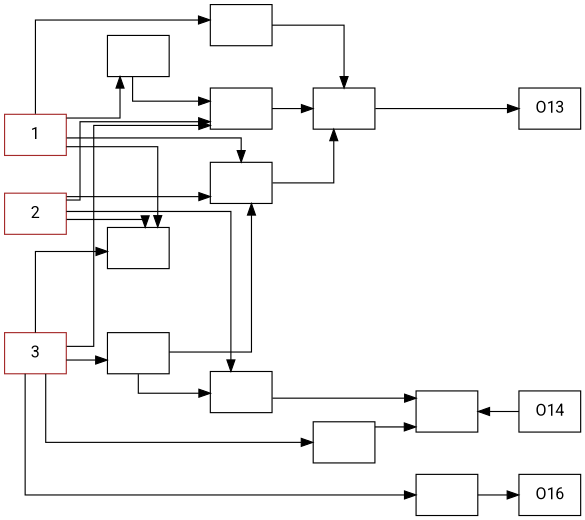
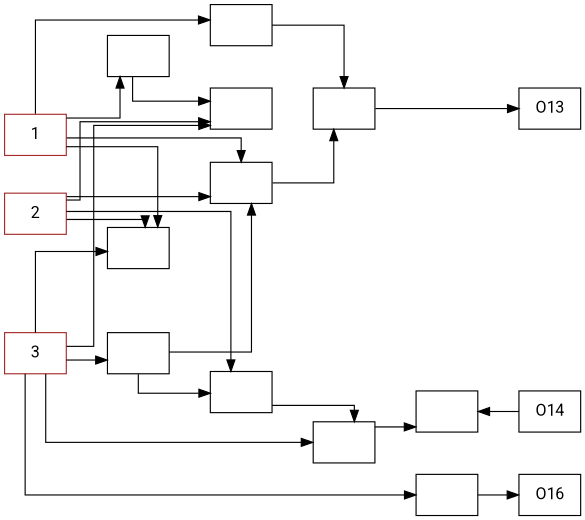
  digraph {
    fontname=Roboto
    rankdir=LR
    splines=ortho
    node [color=black fixedsize=true fontname=Roboto shape=box style=unfilled fontcolor=white]
    edge [arrowtail=none fontname=Roboto]
    1 [color=brown fontcolor=""]
    2 [color=brown fontcolor=""]
    3 [color=brown fontcolor=""]
    O13 [color="" fontcolor=""]
    O14 [color="" fontcolor=""]
    n6 [label=O16 color="" fontcolor=""]
    4
    7
    9
    12
    8
    11
    6
    n14 [label=60]
    n15 [label=95]
    14
    13
    subgraph sub_1 {
      rank=source
      1
      2
      3
    }
    subgraph sub_2 {
      rank=sink
      O13
      O14
      n6
    }
    1 -> 4
    1 -> 7
    1 -> 9
    1 -> 12
    2 -> 9
    2 -> 12
    2 -> 8
    2 -> 11
    3 -> 12
    3 -> 8
    3 -> 6
    3 -> n14
    3 -> n15
    O14 -> 14
    4 -> 8
    7 -> 13
    9 -> 13
-   8 -> 13
-   11 -> 14
+   11 -> n14
    6 -> 9
    6 -> 11
    n14 -> 14
    n15 -> n6
    13 -> O13
  }
